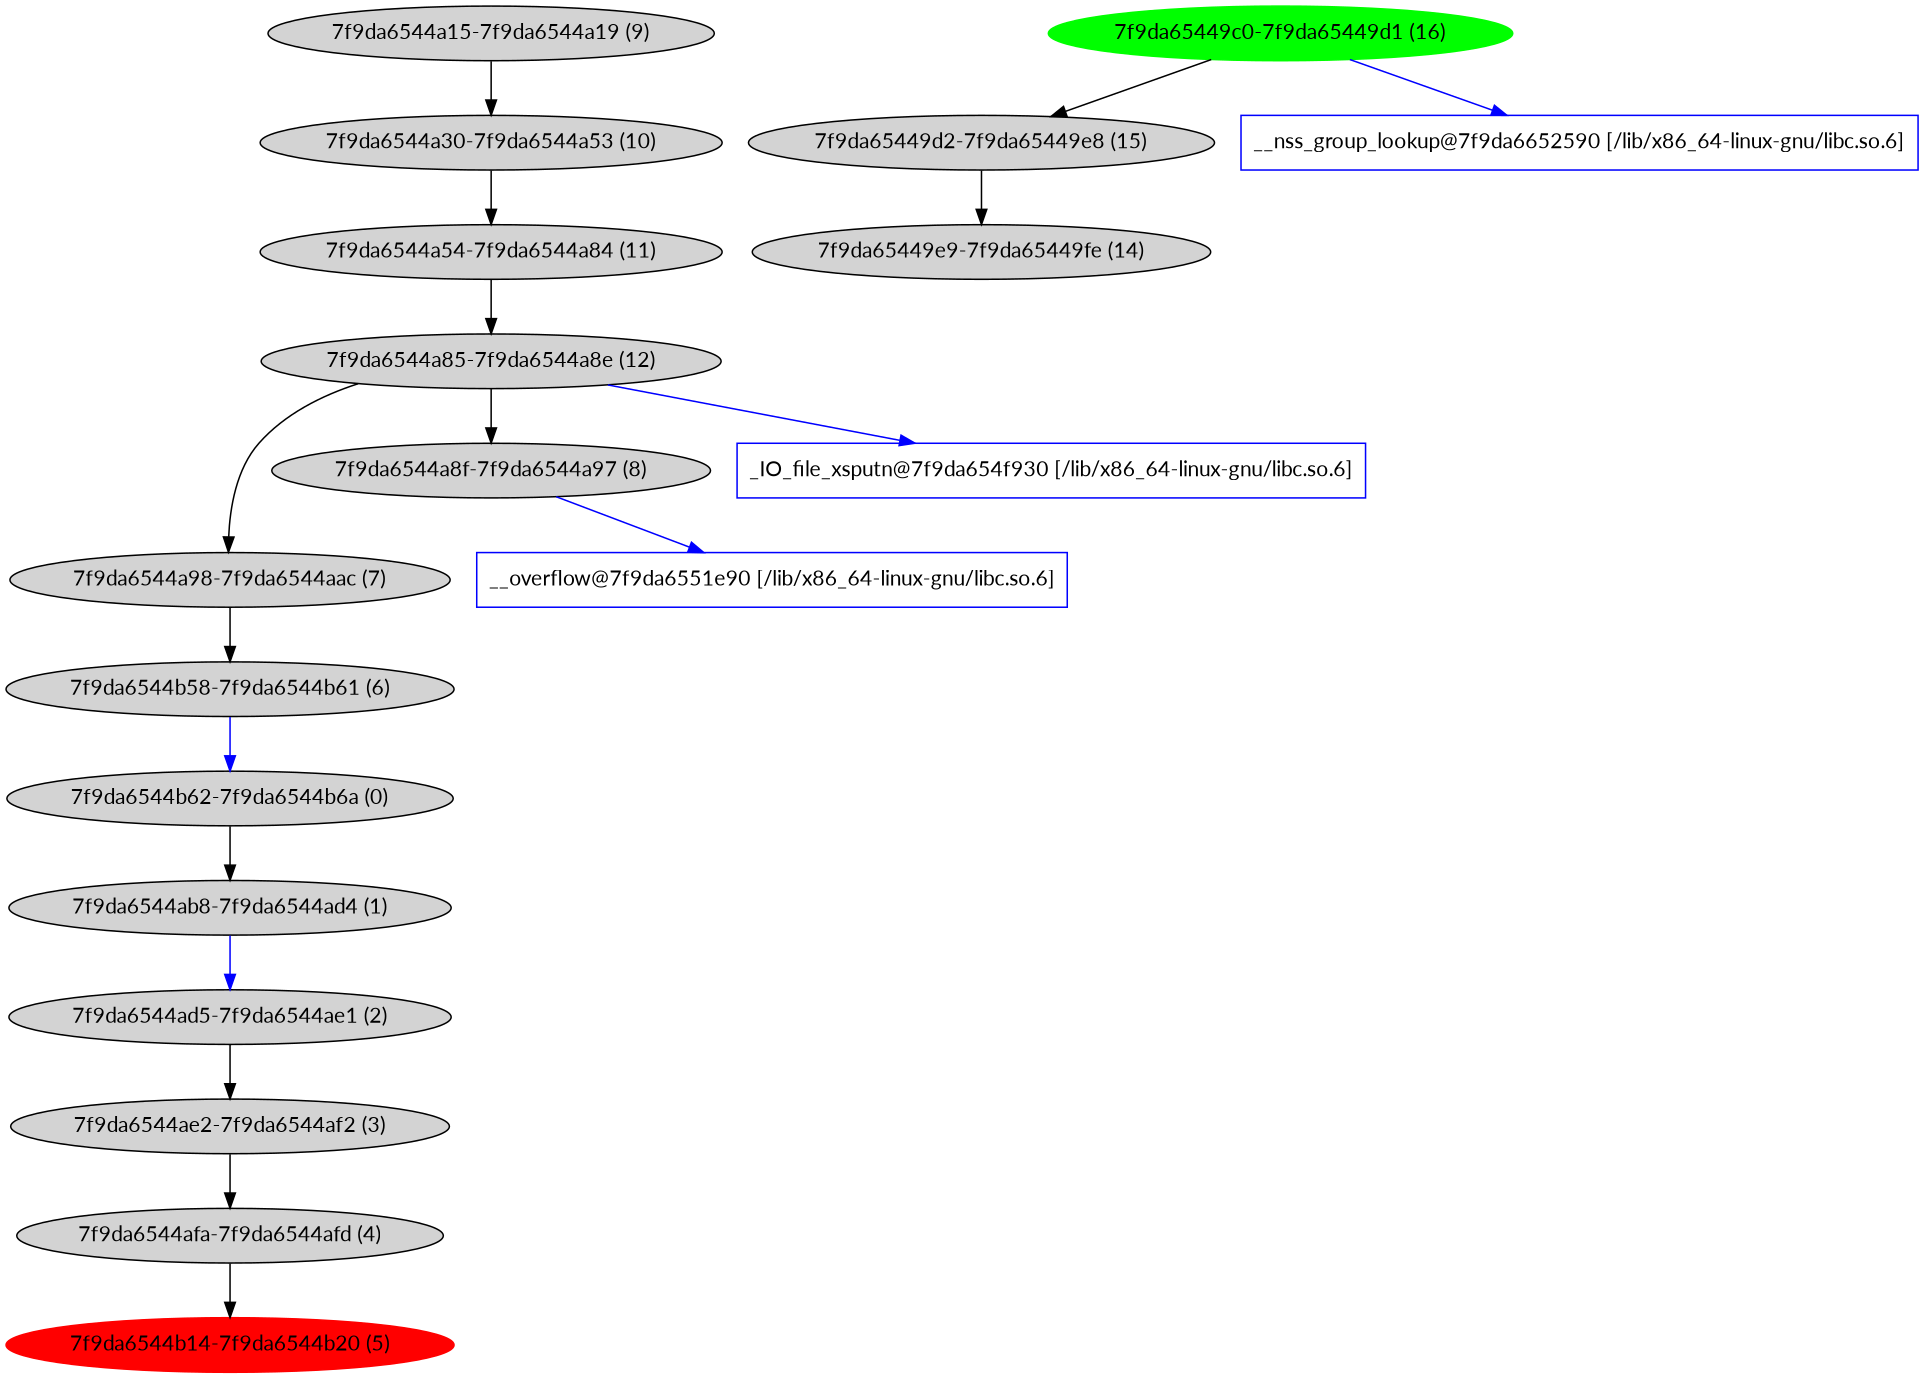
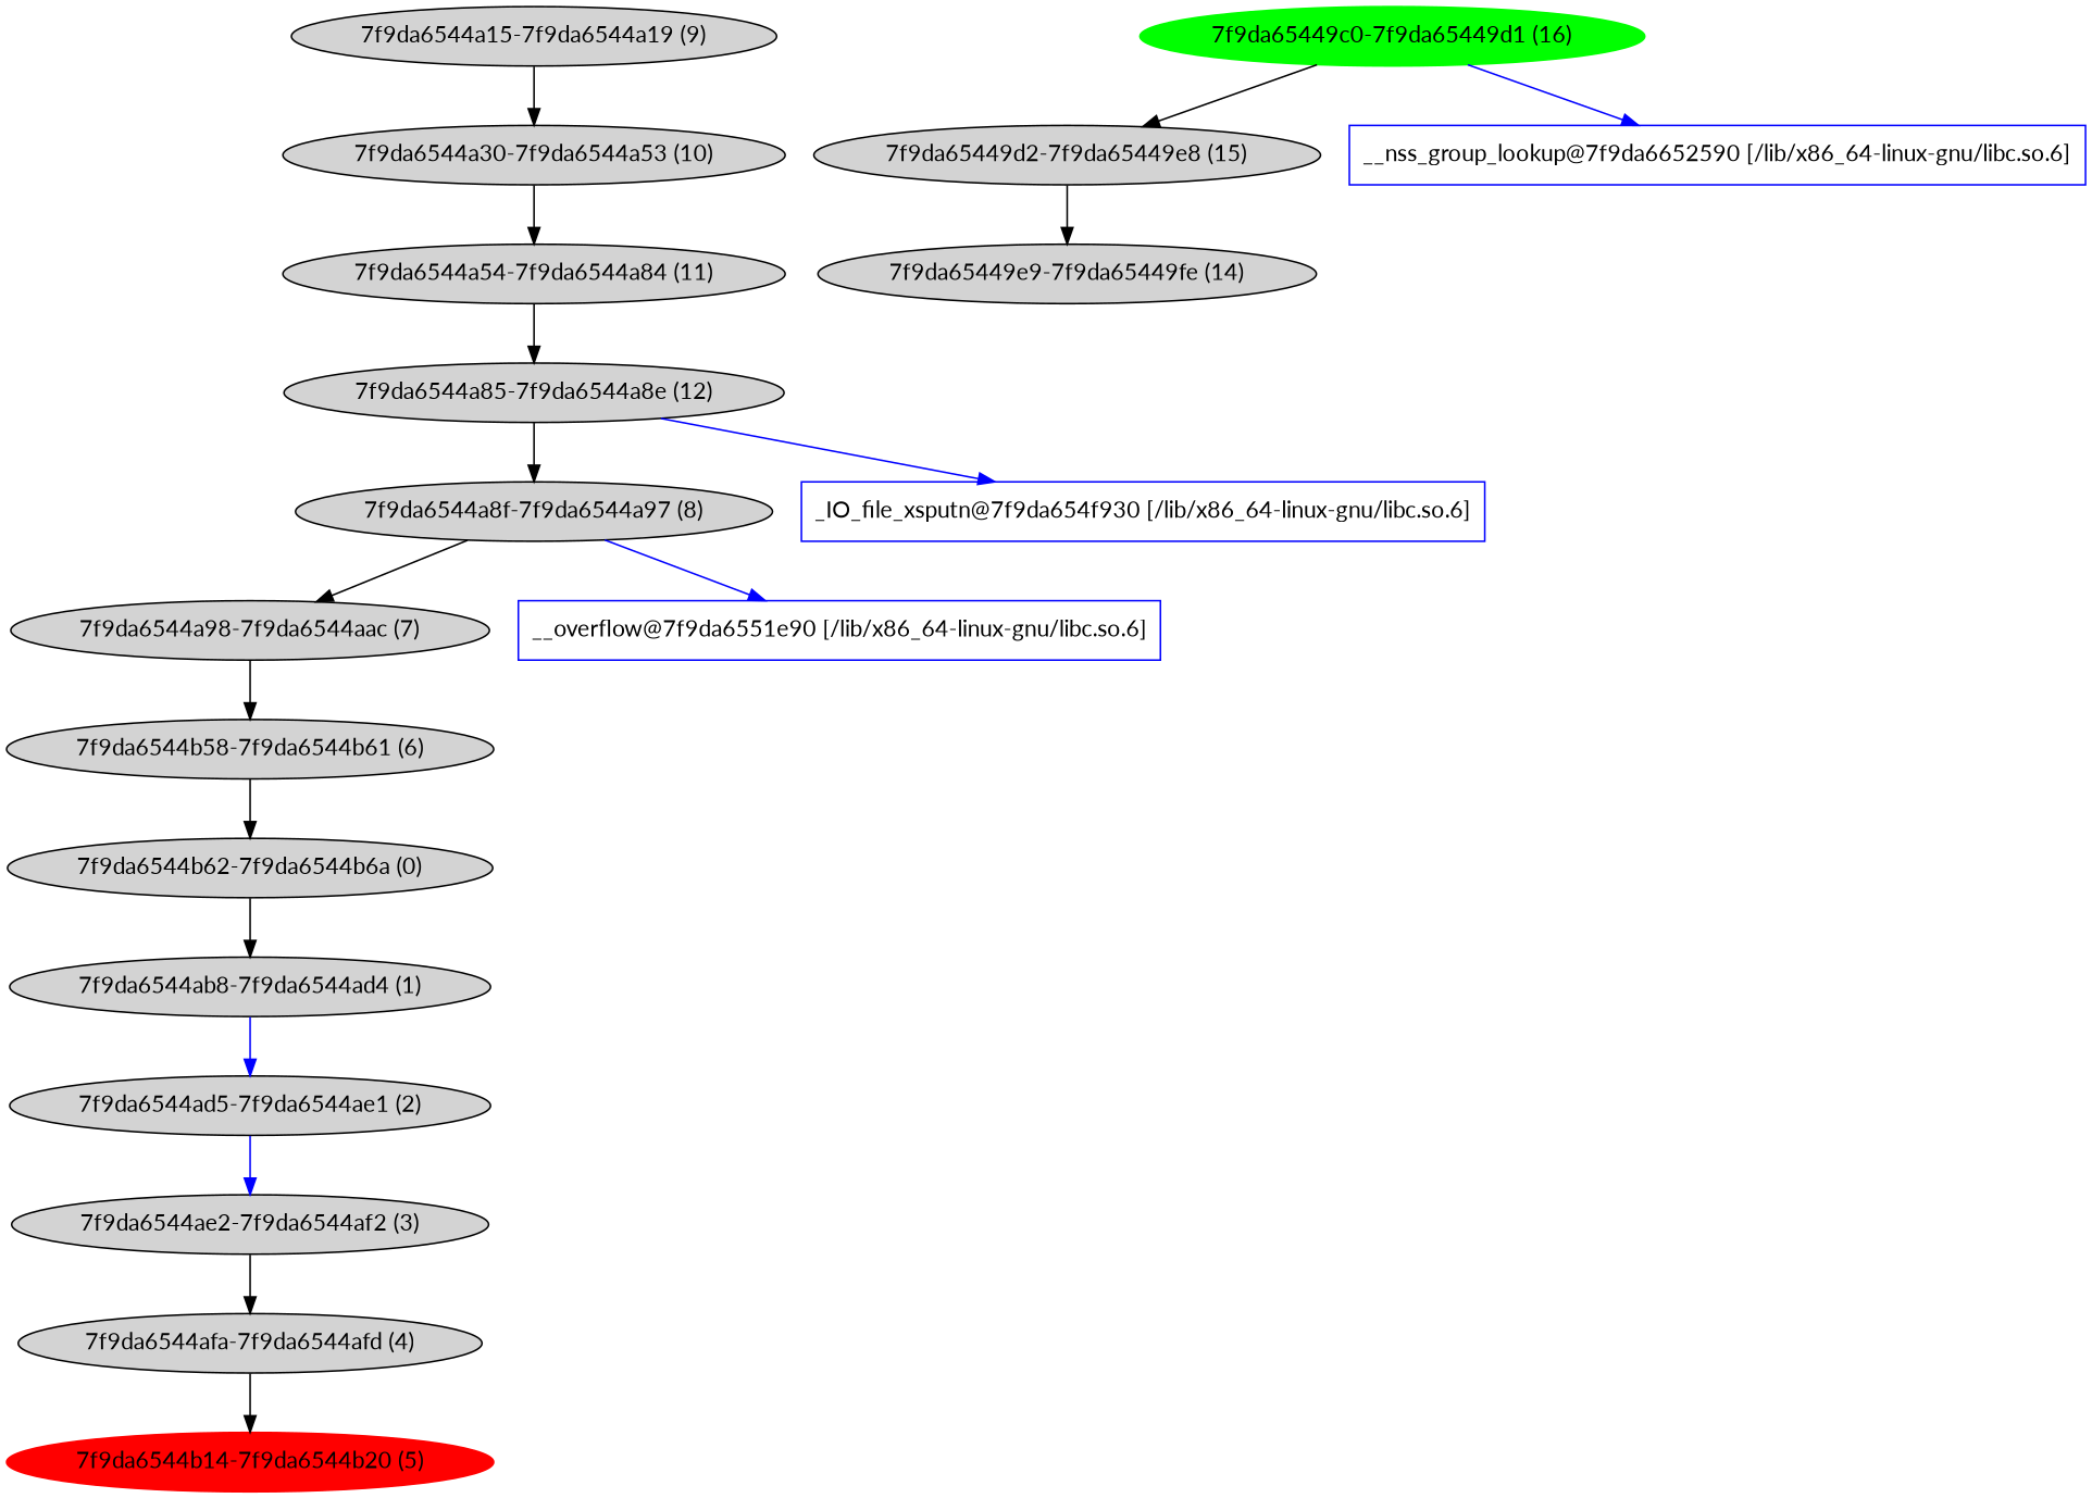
  digraph {
    fontname=Lato
    node [fontname=Lato style=filled]
    edge [fontname=Lato]
    n1 [label="7f9da6544b62-7f9da6544b6a (0)"]
    n2 [label="7f9da6544ab8-7f9da6544ad4 (1)"]
    n3 [label="7f9da6544ad5-7f9da6544ae1 (2)"]
    n4 [label="7f9da6544ae2-7f9da6544af2 (3)"]
    n5 [label="7f9da6544afa-7f9da6544afd (4)"]
    n6 [color=red label="7f9da6544b14-7f9da6544b20 (5)"]
    n7 [label="7f9da6544b58-7f9da6544b61 (6)"]
    n8 [color=blue label="__overflow@7f9da6551e90 [/lib/x86_64-linux-gnu/libc.so.6]" shape=rectangle style=""]
    n9 [label="7f9da6544a98-7f9da6544aac (7)"]
    n10 [label="7f9da6544a8f-7f9da6544a97 (8)"]
    n11 [label="7f9da6544a15-7f9da6544a19 (9)"]
    n12 [label="7f9da6544a30-7f9da6544a53 (10)"]
    n13 [label="7f9da6544a54-7f9da6544a84 (11)"]
    n14 [label="7f9da6544a85-7f9da6544a8e (12)"]
    n15 [color=blue label="_IO_file_xsputn@7f9da654f930 [/lib/x86_64-linux-gnu/libc.so.6]" shape=rectangle style=""]
    n16 [label="7f9da65449e9-7f9da65449fe (14)"]
    n17 [label="7f9da65449d2-7f9da65449e8 (15)"]
    n18 [color=green label="7f9da65449c0-7f9da65449d1 (16)"]
    n19 [color=blue label="__nss_group_lookup@7f9da6652590 [/lib/x86_64-linux-gnu/libc.so.6]" shape=rectangle style=""]
    n1 -> n2
    n2 -> n3 [color=blue]
-   n3 -> n4
+   n3 -> n4 [color=blue]
    n4 -> n5
    n5 -> n6
-   n7 -> n1 [color=blue]
+   n7 -> n1
    n9 -> n7
    n10 -> n8 [color=blue]
-   n14 -> n9
+   n10 -> n9
    n11 -> n12
    n12 -> n13
    n13 -> n14
    n14 -> n10
    n14 -> n15 [color=blue]
    n17 -> n16
    n18 -> n17
    n18 -> n19 [color=blue]
  }
